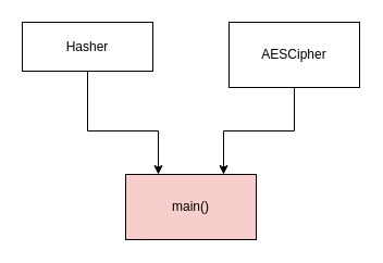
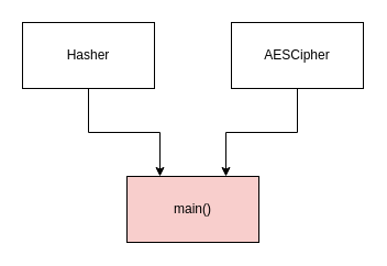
  <mxCell id="0" />
  <mxCell id="1" parent="0" />
  <mxCell id="2" value="main()" style="rounded=0;whiteSpace=wrap;html=1;fillColor=#f8cecc;" vertex="1" parent="1"><mxGeometry x="115" y="160" width="120" height="60" as="geometry" /></mxCell>
  <mxCell id="3" style="edgeStyle=orthogonalEdgeStyle;rounded=0;orthogonalLoop=1;jettySize=auto;html=1;entryX=0.25;entryY=0;entryDx=0;entryDy=0;" edge="1" parent="1" source="4" target="2"><mxGeometry relative="1" as="geometry"><Array as="points"><mxPoint x="80" y="120" /><mxPoint x="145" y="120" /></Array></mxGeometry></mxCell>
- <mxCell id="4" value="Hasher" style="rounded=0;whiteSpace=wrap;html=1;" vertex="1" parent="1"><mxGeometry x="20" y="20" width="120" height="45" as="geometry" /></mxCell>
+ <mxCell id="4" value="Hasher" style="rounded=0;whiteSpace=wrap;html=1;" vertex="1" parent="1"><mxGeometry x="20" y="20" width="120" height="60" as="geometry" /></mxCell>
  <mxCell id="5" style="edgeStyle=orthogonalEdgeStyle;rounded=0;orthogonalLoop=1;jettySize=auto;html=1;entryX=0.75;entryY=0;entryDx=0;entryDy=0;" edge="1" parent="1" source="6" target="2"><mxGeometry relative="1" as="geometry" /></mxCell>
  <mxCell id="6" value="AESCipher" style="rounded=0;whiteSpace=wrap;html=1;" vertex="1" parent="1"><mxGeometry x="210" y="20" width="120" height="60" as="geometry" /></mxCell>
